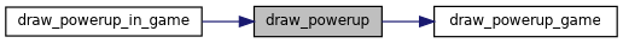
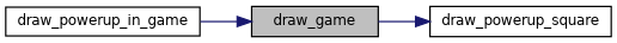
  digraph {
    rankdir=LR
    node [color=black fillcolor=white fontname=Helvetica fontsize=10 shape=record style=filled]
    edge [color=midnightblue fontname=Helvetica fontsize=10 labelfontname=Helvetica labelfontsize=10 style=solid]
-   n1 [fillcolor=grey75 fontcolor=black height=0.2 label=draw_powerup width=0.4]
-   n2 [height=0.2 label=draw_powerup_game width=0.4]
+   n1 [fillcolor=grey75 fontcolor=black height=0.2 label=draw_game width=0.4]
+   n2 [height=0.2 label=draw_powerup_square width=0.4]
    n3 [height=0.2 label=draw_powerup_in_game width=0.4]
    n1 -> n2
    n3 -> n1
  }
